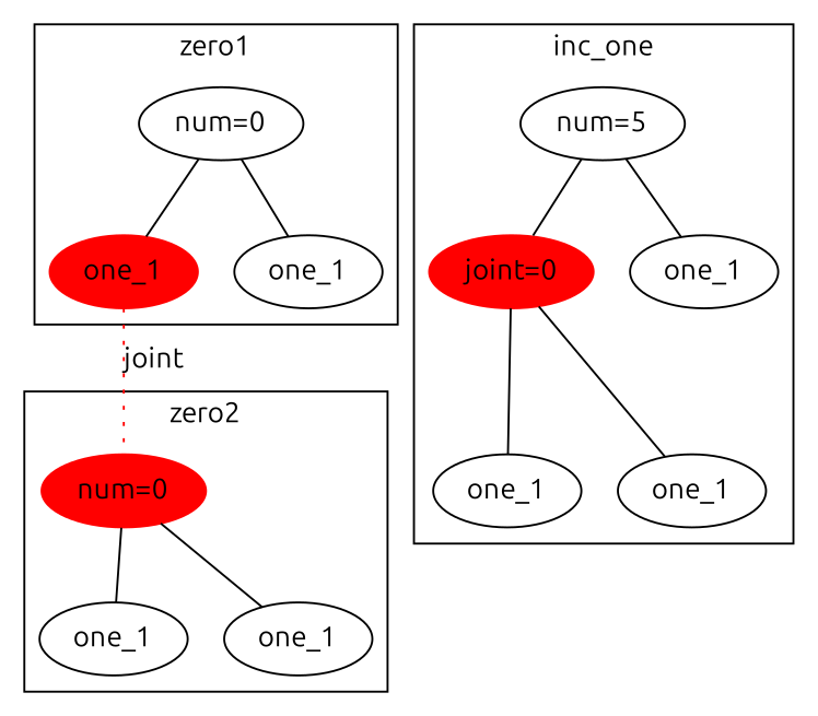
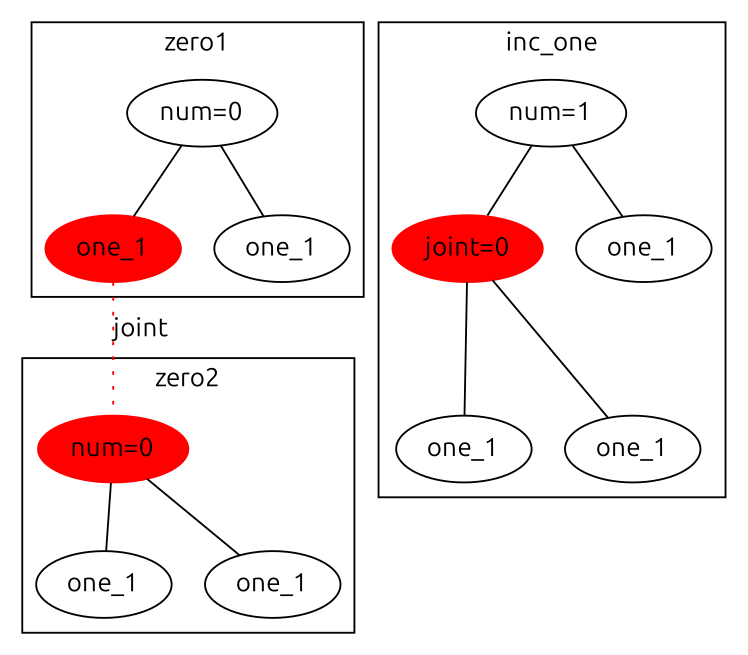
  graph {
    splines=line
    fontname=Ubuntu
    node [fontname=Ubuntu]
    edge [fontname=Ubuntu]
    n1 [label="num=0"]
    n2 [color=red label=one_1 style=filled]
    n3 [label=one_1]
    n4 [color=red label="num=0" style=filled]
    n5 [label=one_1]
    n6 [label=one_1]
-   n7 [label="num=5"]
+   n7 [label="num=1"]
    n8 [color=red label="joint=0" style=filled]
    n9 [label=one_1]
    n10 [label=one_1]
    n11 [label=one_1]
    subgraph cluster_1 {
      label=zero1
      n1
      n2
      n3
    }
    subgraph cluster_2 {
      label=zero2
      n4
      n5
      n6
    }
    subgraph cluster_3 {
      label=inc_one
      n7
      n8
      n9
      n10
      n11
    }
    n1 -- n2
    n1 -- n3
    n2 -- n4 [color=red label=joint style=dotted]
    n4 -- n5
    n4 -- n6
    n7 -- n8
    n7 -- n9
    n8 -- n10
    n8 -- n11
  }
